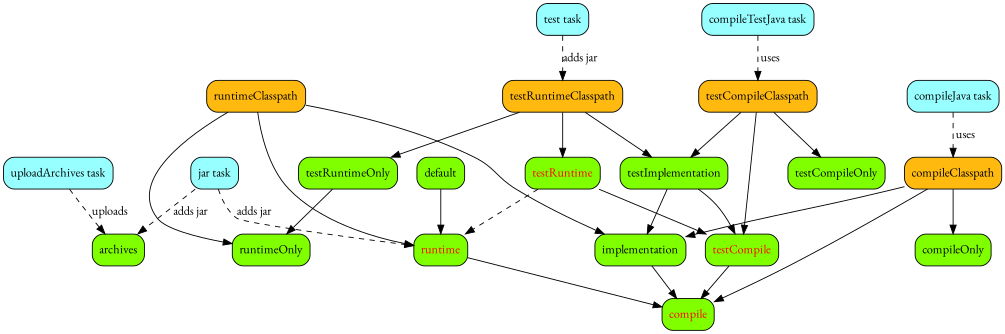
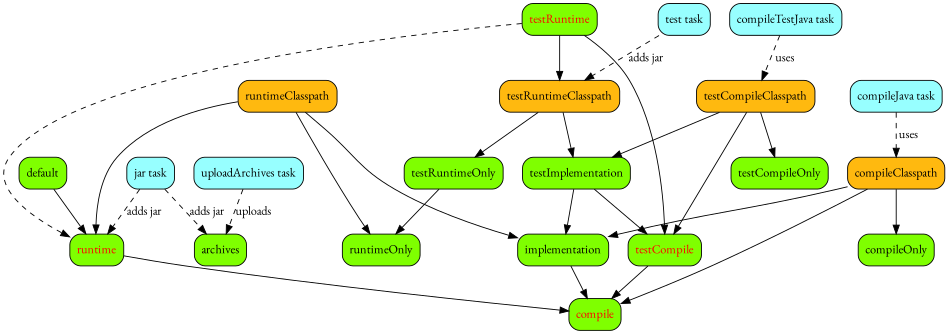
  digraph {
    fontname="EB Garamond"
    nodesep=0.3
    splines=true
    node [fillcolor=chartreuse fontname="EB Garamond" shape=box style="rounded,filled"]
    edge [fontname="EB Garamond"]
    n1 [fillcolor=darkslategray1 label="uploadArchives task"]
    archives
    n3 [fillcolor=darkslategray1 label="jar task"]
    runtime [fontcolor=red]
    compile [fontcolor=red]
    n6 [fillcolor=darkslategray1 label="test task"]
    testRuntimeClasspath [fillcolor=darkgoldenrod1]
    testRuntime [fontcolor=red]
    testImplementation
    testRuntimeOnly
    n11 [fillcolor=darkslategray1 label="compileJava task"]
    compileClasspath [fillcolor=darkgoldenrod1]
    implementation
    compileOnly
    n15 [fillcolor=darkslategray1 label="compileTestJava task"]
    testCompileClasspath [fillcolor=darkgoldenrod1]
    testCompile [fontcolor=red]
    testCompileOnly
    runtimeClasspath [fillcolor=darkgoldenrod1]
    runtimeOnly
    default
    n1 -> archives [label=uploads style=dashed]
    n3 -> archives [label="adds jar" style=dashed]
    n3 -> runtime [label="adds jar" style=dashed]
    runtime -> compile
    n6 -> testRuntimeClasspath [label="adds jar" style=dashed]
-   testRuntimeClasspath -> testRuntime
+   testRuntime -> testRuntimeClasspath
    testRuntimeClasspath -> testImplementation
    testRuntimeClasspath -> testRuntimeOnly
    testRuntime -> runtime [style=dashed]
    testRuntime -> testCompile
    testImplementation -> implementation
    testImplementation -> testCompile
    testRuntimeOnly -> runtimeOnly
    n11 -> compileClasspath [label=" uses" style=dashed]
    compileClasspath -> compile
    compileClasspath -> implementation
    compileClasspath -> compileOnly
    implementation -> compile
    n15 -> testCompileClasspath [label=" uses" style=dashed]
    testCompileClasspath -> testImplementation
    testCompileClasspath -> testCompile
    testCompileClasspath -> testCompileOnly
    testCompile -> compile
    runtimeClasspath -> n3 [style=invis]
    runtimeClasspath -> runtime
    runtimeClasspath -> implementation
    runtimeClasspath -> runtimeOnly
    default -> runtime
  }
